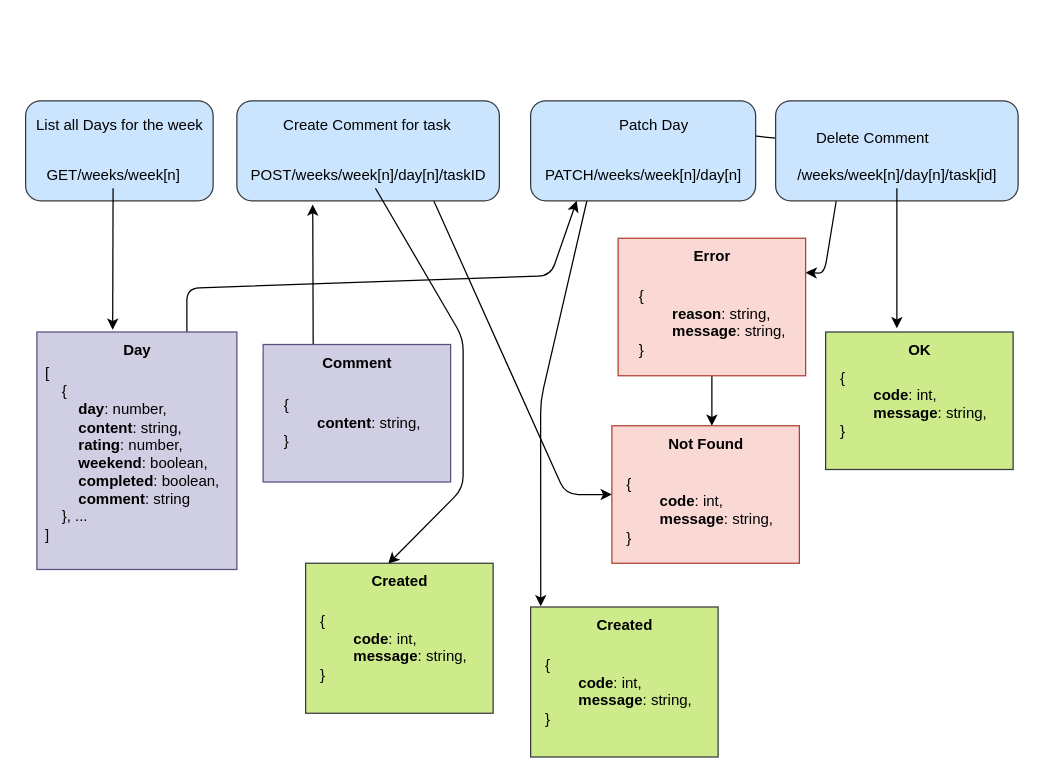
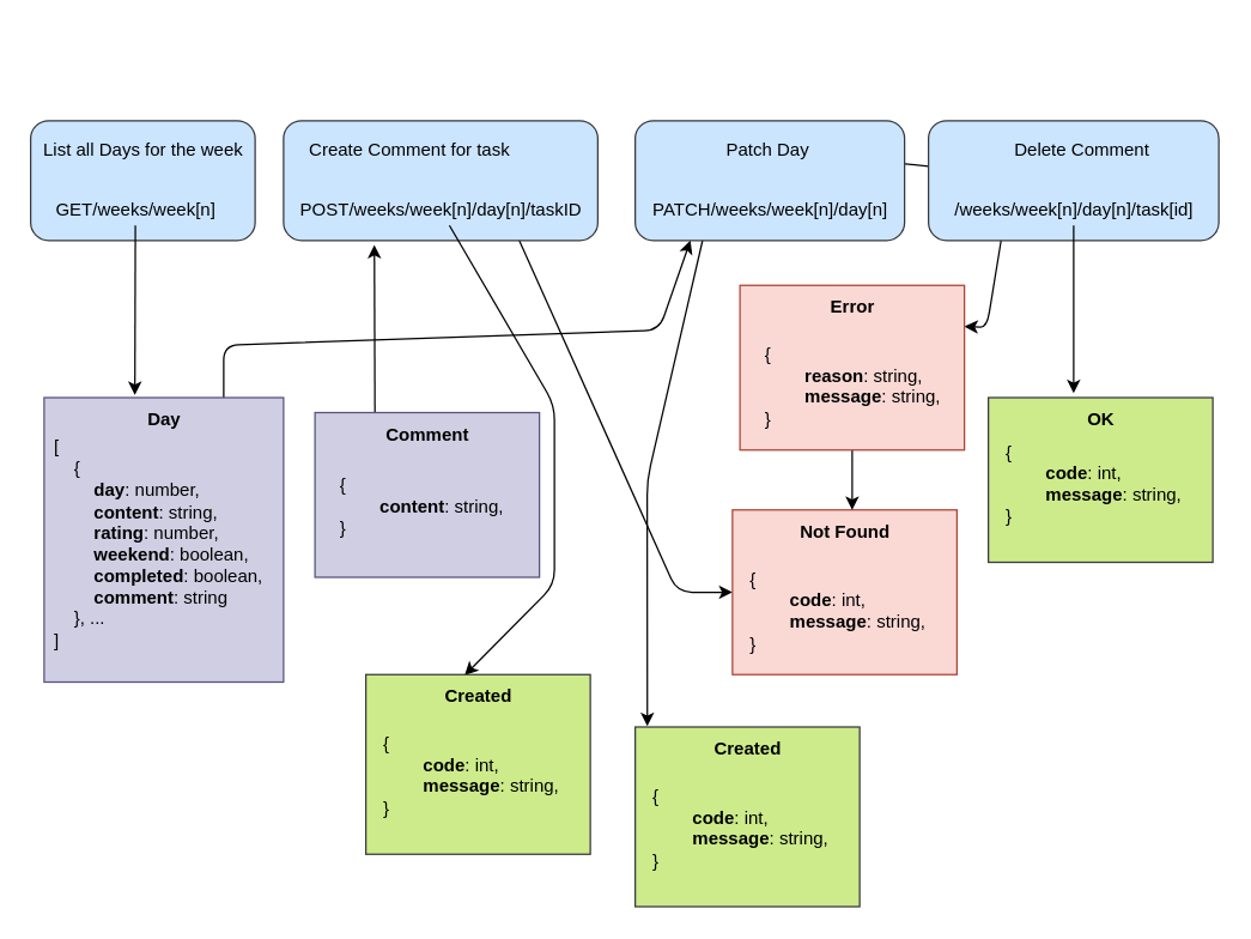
  <mxCell id="0" />
  <mxCell id="1" parent="0" />
  <mxCell id="2" value="" style="rounded=1;whiteSpace=wrap;html=1;fillColor=#cce5ff;strokeColor=#36393d;" parent="1" vertex="1"><mxGeometry x="20" y="80" width="150" height="80" as="geometry" /></mxCell>
  <mxCell id="3" style="edgeStyle=none;html=1;fontColor=#FFFFFF;entryX=0.379;entryY=-0.009;entryDx=0;entryDy=0;entryPerimeter=0;" parent="1" source="4" target="18" edge="1"><mxGeometry relative="1" as="geometry"><mxPoint x="90" y="260" as="targetPoint" /></mxGeometry></mxCell>
  <mxCell id="4" value="GET/weeks/week[n]" style="text;html=1;resizable=0;autosize=1;align=center;verticalAlign=middle;points=[];rounded=0;fillColor=none;fontColor=#000000;" parent="1" vertex="1"><mxGeometry x="30" y="130" width="120" height="20" as="geometry" /></mxCell>
  <mxCell id="5" style="edgeStyle=none;html=1;exitX=0.75;exitY=1;exitDx=0;exitDy=0;entryX=0;entryY=0.5;entryDx=0;entryDy=0;fontColor=#000000;" parent="1" source="6" target="28" edge="1"><mxGeometry relative="1" as="geometry"><Array as="points"><mxPoint x="452" y="395" /></Array></mxGeometry></mxCell>
  <mxCell id="6" value="" style="rounded=1;whiteSpace=wrap;html=1;fillColor=#cce5ff;strokeColor=#36393d;" parent="1" vertex="1"><mxGeometry x="189" y="80" width="210" height="80" as="geometry" /></mxCell>
  <mxCell id="7" style="edgeStyle=none;html=1;entryX=0.44;entryY=0.004;entryDx=0;entryDy=0;entryPerimeter=0;fontColor=#000000;" parent="1" source="8" target="25" edge="1"><mxGeometry relative="1" as="geometry"><Array as="points"><mxPoint x="370" y="270" /><mxPoint x="370" y="390" /></Array></mxGeometry></mxCell>
  <mxCell id="8" value="POST/weeks/week[n]/day[n]/taskID" style="text;html=1;resizable=0;autosize=1;align=center;verticalAlign=middle;points=[];rounded=0;fillColor=none;fontColor=#000000;" parent="1" vertex="1"><mxGeometry x="194" y="130" width="200" height="20" as="geometry" /></mxCell>
  <mxCell id="9" style="edgeStyle=none;html=1;exitX=0.25;exitY=1;exitDx=0;exitDy=0;entryX=1;entryY=0.25;entryDx=0;entryDy=0;fontColor=#000000;" parent="1" source="11" target="35" edge="1"><mxGeometry relative="1" as="geometry"><Array as="points"><mxPoint x="659" y="218" /></Array></mxGeometry></mxCell>
  <mxCell id="10" value="" style="edgeStyle=none;html=1;" edge="1" parent="1" source="11" target="46"><mxGeometry relative="1" as="geometry" /></mxCell>
  <mxCell id="11" value="" style="rounded=1;whiteSpace=wrap;html=1;fillColor=#cce5ff;strokeColor=#36393d;" parent="1" vertex="1"><mxGeometry x="620" y="80" width="194" height="80" as="geometry" /></mxCell>
  <mxCell id="12" style="edgeStyle=none;html=1;fontColor=#000000;entryX=0.38;entryY=-0.027;entryDx=0;entryDy=0;entryPerimeter=0;" parent="1" source="13" target="31" edge="1"><mxGeometry relative="1" as="geometry"><mxPoint x="704" y="260" as="targetPoint" /></mxGeometry></mxCell>
  <mxCell id="13" value="/weeks/week[n]/day[n]/task[id]" style="text;html=1;resizable=0;autosize=1;align=center;verticalAlign=middle;points=[];rounded=0;fillColor=none;fontColor=#000000;" parent="1" vertex="1"><mxGeometry x="632" y="130" width="170" height="20" as="geometry" /></mxCell>
  <mxCell id="14" value="List all Days for the week" style="text;html=1;resizable=0;autosize=1;align=center;verticalAlign=middle;points=[];rounded=0;fillColor=none;fontColor=#000000;" parent="1" vertex="1"><mxGeometry x="20" y="90" width="150" height="20" as="geometry" /></mxCell>
- <mxCell id="15" value="Create Comment for task" style="text;html=1;resizable=0;autosize=1;align=center;verticalAlign=middle;points=[];rounded=0;fillColor=none;fontColor=#000000;" parent="1" vertex="1"><mxGeometry x="218" y="90" width="150" height="20" as="geometry" /></mxCell>
- <mxCell id="16" value="Delete Comment&amp;nbsp;" style="text;html=1;resizable=0;autosize=1;align=center;verticalAlign=middle;points=[];rounded=0;fillColor=none;fontColor=#000000;" parent="1" vertex="1"><mxGeometry x="644" y="100" width="110" height="20" as="geometry" /></mxCell>
+ <mxCell id="15" value="Create Comment for task" style="text;html=1;resizable=0;autosize=1;align=center;verticalAlign=middle;points=[];rounded=0;fillColor=none;fontColor=#000000;" parent="1" vertex="1"><mxGeometry x="198" y="90" width="150" height="20" as="geometry" /></mxCell>
+ <mxCell id="16" value="Delete Comment&amp;nbsp;" style="text;html=1;resizable=0;autosize=1;align=center;verticalAlign=middle;points=[];rounded=0;fillColor=none;fontColor=#000000;" parent="1" vertex="1"><mxGeometry x="669" y="90" width="110" height="20" as="geometry" /></mxCell>
  <mxCell id="17" style="edgeStyle=none;html=1;exitX=0.75;exitY=0;exitDx=0;exitDy=0;entryX=0.205;entryY=1;entryDx=0;entryDy=0;entryPerimeter=0;fontSize=19;fontColor=#FFFFFF;" parent="1" source="18" target="44" edge="1"><mxGeometry relative="1" as="geometry"><Array as="points"><mxPoint x="149" y="230" /><mxPoint x="440" y="220" /></Array></mxGeometry></mxCell>
  <mxCell id="18" value="" style="rounded=0;whiteSpace=wrap;html=1;strokeColor=#56517e;fillColor=#d0cee2;" parent="1" vertex="1"><mxGeometry x="29" y="265" width="160" height="190" as="geometry" /></mxCell>
  <mxCell id="19" value="&lt;b&gt;Day&lt;/b&gt;" style="text;html=1;resizable=0;autosize=1;align=center;verticalAlign=middle;points=[];rounded=0;fillColor=none;fontColor=#000000;" parent="1" vertex="1"><mxGeometry x="89" y="270" width="40" height="20" as="geometry" /></mxCell>
  <mxCell id="20" value="&lt;div&gt;&lt;span&gt;[&lt;/span&gt;&lt;/div&gt;&lt;div&gt;&lt;span&gt;&amp;nbsp; &amp;nbsp; {&lt;/span&gt;&lt;/div&gt;&lt;div&gt;&lt;span style=&quot;white-space: pre&quot;&gt;&#09;&lt;/span&gt;&lt;b&gt;day&lt;/b&gt;: number,&lt;/div&gt;&lt;div&gt;&lt;span style=&quot;white-space: pre&quot;&gt;&#09;&lt;/span&gt;&lt;b&gt;content&lt;/b&gt;: string,&lt;/div&gt;&lt;div&gt;&lt;span style=&quot;white-space: pre&quot;&gt;&#09;&lt;/span&gt;&lt;b&gt;rating&lt;/b&gt;: number,&lt;/div&gt;&lt;div&gt;&lt;span style=&quot;white-space: pre&quot;&gt;&#09;&lt;/span&gt;&lt;b&gt;weekend&lt;/b&gt;: boolean,&lt;br&gt;&lt;/div&gt;&lt;div&gt;&lt;span style=&quot;white-space: pre&quot;&gt;&#09;&lt;/span&gt;&lt;b&gt;completed&lt;/b&gt;: boolean,&lt;br&gt;&lt;/div&gt;&lt;div&gt;&lt;span style=&quot;white-space: pre&quot;&gt;&#09;&lt;/span&gt;&lt;b&gt;comment&lt;/b&gt;: string&lt;br&gt;&lt;/div&gt;&lt;div&gt;&amp;nbsp; &amp;nbsp; }, ...&lt;/div&gt;&lt;div&gt;]&lt;/div&gt;&lt;div&gt;&lt;span&gt;&amp;nbsp;&lt;/span&gt;&lt;/div&gt;" style="text;html=1;resizable=0;autosize=1;align=left;verticalAlign=middle;points=[];rounded=0;fillColor=none;fontColor=#000000;" parent="1" vertex="1"><mxGeometry x="34" y="290" width="150" height="160" as="geometry" /></mxCell>
  <mxCell id="21" style="edgeStyle=none;html=1;entryX=0.289;entryY=1.038;entryDx=0;entryDy=0;entryPerimeter=0;fontColor=#000000;exitX=0.267;exitY=0;exitDx=0;exitDy=0;exitPerimeter=0;" parent="1" source="22" target="6" edge="1"><mxGeometry relative="1" as="geometry" /></mxCell>
  <mxCell id="22" value="" style="rounded=0;whiteSpace=wrap;html=1;strokeColor=#56517e;fillColor=#d0cee2;" parent="1" vertex="1"><mxGeometry x="210" y="275" width="150" height="110" as="geometry" /></mxCell>
  <mxCell id="23" value="&lt;b&gt;Comment&lt;/b&gt;" style="text;html=1;resizable=0;autosize=1;align=center;verticalAlign=middle;points=[];rounded=0;fillColor=none;fontColor=#000000;" parent="1" vertex="1"><mxGeometry x="250" y="280" width="70" height="20" as="geometry" /></mxCell>
  <mxCell id="24" value="&lt;div&gt;&lt;span&gt;{&lt;/span&gt;&lt;br&gt;&lt;/div&gt;&lt;div&gt;&lt;span style=&quot;white-space: pre&quot;&gt;&#09;&lt;/span&gt;&lt;b&gt;content&lt;/b&gt;: string,&lt;/div&gt;&lt;div&gt;}&lt;/div&gt;&lt;div&gt;&lt;span&gt;&amp;nbsp;&lt;/span&gt;&lt;/div&gt;" style="text;html=1;resizable=0;autosize=1;align=left;verticalAlign=middle;points=[];rounded=0;fillColor=none;fontColor=#000000;" parent="1" vertex="1"><mxGeometry x="225" y="315" width="120" height="60" as="geometry" /></mxCell>
  <mxCell id="25" value="" style="rounded=0;whiteSpace=wrap;html=1;strokeColor=#36393d;fillColor=#cdeb8b;" parent="1" vertex="1"><mxGeometry x="244" y="450" width="150" height="120" as="geometry" /></mxCell>
  <mxCell id="26" value="&lt;b&gt;Created&lt;/b&gt;" style="text;html=1;resizable=0;autosize=1;align=center;verticalAlign=middle;points=[];rounded=0;fillColor=none;fontColor=#000000;" parent="1" vertex="1"><mxGeometry x="289" y="455" width="60" height="20" as="geometry" /></mxCell>
  <mxCell id="27" value="&lt;div&gt;&lt;span&gt;{&lt;/span&gt;&lt;br&gt;&lt;/div&gt;&lt;div&gt;&lt;span style=&quot;white-space: pre&quot;&gt;&#09;&lt;/span&gt;&lt;b&gt;code&lt;/b&gt;: int,&lt;br&gt;&lt;/div&gt;&lt;div&gt;&lt;span style=&quot;white-space: pre&quot;&gt;&#09;&lt;/span&gt;&lt;b&gt;message&lt;/b&gt;: string,&lt;/div&gt;&lt;div&gt;}&lt;/div&gt;&lt;div&gt;&lt;span&gt;&amp;nbsp;&lt;/span&gt;&lt;/div&gt;" style="text;html=1;resizable=0;autosize=1;align=left;verticalAlign=middle;points=[];rounded=0;fillColor=none;fontColor=#000000;" parent="1" vertex="1"><mxGeometry x="254" y="485" width="130" height="80" as="geometry" /></mxCell>
  <mxCell id="28" value="" style="rounded=0;whiteSpace=wrap;html=1;strokeColor=#ae4132;fillColor=#fad9d5;" parent="1" vertex="1"><mxGeometry x="489" y="340" width="150" height="110" as="geometry" /></mxCell>
  <mxCell id="29" value="&lt;b&gt;Not Found&lt;/b&gt;" style="text;html=1;resizable=0;autosize=1;align=center;verticalAlign=middle;points=[];rounded=0;fillColor=none;fontColor=#000000;" parent="1" vertex="1"><mxGeometry x="524" y="345" width="80" height="20" as="geometry" /></mxCell>
  <mxCell id="30" value="&lt;div&gt;&lt;span&gt;{&lt;/span&gt;&lt;br&gt;&lt;/div&gt;&lt;div&gt;&lt;span style=&quot;white-space: pre&quot;&gt;&#09;&lt;/span&gt;&lt;b&gt;code&lt;/b&gt;: int,&lt;br&gt;&lt;/div&gt;&lt;div&gt;&lt;span style=&quot;white-space: pre&quot;&gt;&#09;&lt;/span&gt;&lt;b&gt;message&lt;/b&gt;: string,&lt;/div&gt;&lt;div&gt;}&lt;/div&gt;&lt;div&gt;&lt;span&gt;&amp;nbsp;&lt;/span&gt;&lt;/div&gt;" style="text;html=1;resizable=0;autosize=1;align=left;verticalAlign=middle;points=[];rounded=0;fillColor=none;fontColor=#000000;" parent="1" vertex="1"><mxGeometry x="499" y="375" width="130" height="80" as="geometry" /></mxCell>
  <mxCell id="31" value="" style="rounded=0;whiteSpace=wrap;html=1;strokeColor=#36393d;fillColor=#cdeb8b;" parent="1" vertex="1"><mxGeometry x="660" y="265" width="150" height="110" as="geometry" /></mxCell>
  <mxCell id="32" value="&lt;b&gt;OK&lt;/b&gt;" style="text;html=1;resizable=0;autosize=1;align=center;verticalAlign=middle;points=[];rounded=0;fillColor=none;fontColor=#000000;" parent="1" vertex="1"><mxGeometry x="720" y="270" width="30" height="20" as="geometry" /></mxCell>
  <mxCell id="33" value="&lt;div&gt;&lt;span&gt;{&lt;/span&gt;&lt;br&gt;&lt;/div&gt;&lt;div&gt;&lt;span style=&quot;white-space: pre&quot;&gt;&#09;&lt;/span&gt;&lt;b&gt;code&lt;/b&gt;: int,&lt;br&gt;&lt;/div&gt;&lt;div&gt;&lt;span style=&quot;white-space: pre&quot;&gt;&#09;&lt;/span&gt;&lt;b&gt;message&lt;/b&gt;: string,&lt;/div&gt;&lt;div&gt;}&lt;/div&gt;&lt;div&gt;&lt;span&gt;&amp;nbsp;&lt;/span&gt;&lt;/div&gt;" style="text;html=1;resizable=0;autosize=1;align=left;verticalAlign=middle;points=[];rounded=0;fillColor=none;fontColor=#000000;" parent="1" vertex="1"><mxGeometry x="670" y="290" width="130" height="80" as="geometry" /></mxCell>
  <mxCell id="34" style="edgeStyle=none;html=1;fontColor=#000000;" parent="1" source="35" edge="1"><mxGeometry relative="1" as="geometry"><mxPoint x="569" y="340" as="targetPoint" /></mxGeometry></mxCell>
  <mxCell id="35" value="" style="rounded=0;whiteSpace=wrap;html=1;strokeColor=#ae4132;fillColor=#fad9d5;" parent="1" vertex="1"><mxGeometry x="494" y="190" width="150" height="110" as="geometry" /></mxCell>
  <mxCell id="36" value="&lt;b&gt;Error&lt;/b&gt;" style="text;html=1;resizable=0;autosize=1;align=center;verticalAlign=middle;points=[];rounded=0;fillColor=none;fontColor=#000000;" parent="1" vertex="1"><mxGeometry x="549" y="195" width="40" height="20" as="geometry" /></mxCell>
  <mxCell id="37" value="&lt;div&gt;&lt;span&gt;{&lt;/span&gt;&lt;br&gt;&lt;/div&gt;&lt;div&gt;&lt;span style=&quot;white-space: pre&quot;&gt;&#09;&lt;/span&gt;&lt;b&gt;reason&lt;/b&gt;: string,&lt;br&gt;&lt;/div&gt;&lt;div&gt;&lt;span style=&quot;white-space: pre&quot;&gt;&#09;&lt;/span&gt;&lt;b&gt;message&lt;/b&gt;: string,&lt;/div&gt;&lt;div&gt;}&lt;/div&gt;&lt;div&gt;&lt;span&gt;&amp;nbsp;&lt;/span&gt;&lt;/div&gt;" style="text;html=1;resizable=0;autosize=1;align=left;verticalAlign=middle;points=[];rounded=0;fillColor=none;fontColor=#000000;" parent="1" vertex="1"><mxGeometry x="509" y="225" width="130" height="80" as="geometry" /></mxCell>
  <mxCell id="38" value="&lt;font color=&quot;#ffffff&quot;&gt;201&lt;/font&gt;" style="text;html=1;resizable=0;autosize=1;align=center;verticalAlign=middle;points=[];rounded=0;fillColor=none;fontColor=#000000;" parent="1" vertex="1"><mxGeometry x="328" y="430" width="40" height="20" as="geometry" /></mxCell>
  <mxCell id="39" value="&lt;font color=&quot;#ffffff&quot;&gt;404&lt;/font&gt;" style="text;html=1;resizable=0;autosize=1;align=center;verticalAlign=middle;points=[];rounded=0;fillColor=none;fontColor=#000000;" parent="1" vertex="1"><mxGeometry x="439" y="345" width="40" height="20" as="geometry" /></mxCell>
  <mxCell id="40" value="&lt;font color=&quot;#ffffff&quot;&gt;200&lt;/font&gt;" style="text;html=1;resizable=0;autosize=1;align=center;verticalAlign=middle;points=[];rounded=0;fillColor=none;fontColor=#000000;" parent="1" vertex="1"><mxGeometry x="730" y="235" width="40" height="20" as="geometry" /></mxCell>
  <mxCell id="41" value="&lt;b&gt;&lt;font color=&quot;#ffffff&quot; style=&quot;font-size: 19px&quot;&gt;Bootcamper API endpoints&lt;/font&gt;&lt;/b&gt;" style="text;html=1;resizable=0;autosize=1;align=center;verticalAlign=middle;points=[];rounded=0;fillColor=none;fontColor=#000000;" parent="1" vertex="1"><mxGeometry x="274" y="20" width="260" height="20" as="geometry" /></mxCell>
  <mxCell id="42" value="&lt;font color=&quot;#ffffff&quot;&gt;200&lt;/font&gt;" style="text;html=1;resizable=0;autosize=1;align=center;verticalAlign=middle;points=[];rounded=0;fillColor=none;fontColor=#000000;" parent="1" vertex="1"><mxGeometry x="89" y="235" width="40" height="20" as="geometry" /></mxCell>
  <mxCell id="43" style="edgeStyle=none;html=1;exitX=0.25;exitY=1;exitDx=0;exitDy=0;entryX=0.054;entryY=-0.005;entryDx=0;entryDy=0;entryPerimeter=0;fontSize=19;fontColor=#FFFFFF;" parent="1" source="44" target="47" edge="1"><mxGeometry relative="1" as="geometry"><Array as="points"><mxPoint x="432" y="320" /></Array></mxGeometry></mxCell>
  <mxCell id="44" value="" style="rounded=1;whiteSpace=wrap;html=1;fillColor=#cce5ff;strokeColor=#36393d;" parent="1" vertex="1"><mxGeometry x="424" y="80" width="180" height="80" as="geometry" /></mxCell>
  <mxCell id="45" value="PATCH/weeks/week[n]/day[n]" style="text;html=1;resizable=0;autosize=1;align=center;verticalAlign=middle;points=[];rounded=0;fillColor=none;fontColor=#000000;" parent="1" vertex="1"><mxGeometry x="429" y="130" width="170" height="20" as="geometry" /></mxCell>
- <mxCell id="46" value="Patch Day&amp;nbsp;" style="text;html=1;resizable=0;autosize=1;align=center;verticalAlign=middle;points=[];rounded=0;fillColor=none;fontColor=#000000;" parent="1" vertex="1"><mxGeometry x="489" y="90" width="70" height="20" as="geometry" /></mxCell>
+ <mxCell id="46" value="Patch Day&amp;nbsp;" style="text;html=1;resizable=0;autosize=1;align=center;verticalAlign=middle;points=[];rounded=0;fillColor=none;fontColor=#000000;" parent="1" vertex="1"><mxGeometry x="479" y="90" width="70" height="20" as="geometry" /></mxCell>
  <mxCell id="47" value="" style="rounded=0;whiteSpace=wrap;html=1;strokeColor=#36393d;fillColor=#cdeb8b;" parent="1" vertex="1"><mxGeometry x="424" y="485" width="150" height="120" as="geometry" /></mxCell>
  <mxCell id="48" value="&lt;b&gt;Created&lt;/b&gt;" style="text;html=1;resizable=0;autosize=1;align=center;verticalAlign=middle;points=[];rounded=0;fillColor=none;fontColor=#000000;" parent="1" vertex="1"><mxGeometry x="469" y="490" width="60" height="20" as="geometry" /></mxCell>
  <mxCell id="49" value="&lt;div&gt;&lt;span&gt;{&lt;/span&gt;&lt;br&gt;&lt;/div&gt;&lt;div&gt;&lt;span style=&quot;white-space: pre&quot;&gt;&#09;&lt;/span&gt;&lt;b&gt;code&lt;/b&gt;: int,&lt;br&gt;&lt;/div&gt;&lt;div&gt;&lt;span style=&quot;white-space: pre&quot;&gt;&#09;&lt;/span&gt;&lt;b&gt;message&lt;/b&gt;: string,&lt;/div&gt;&lt;div&gt;}&lt;/div&gt;&lt;div&gt;&lt;span&gt;&amp;nbsp;&lt;/span&gt;&lt;/div&gt;" style="text;html=1;resizable=0;autosize=1;align=left;verticalAlign=middle;points=[];rounded=0;fillColor=none;fontColor=#000000;" parent="1" vertex="1"><mxGeometry x="434" y="520" width="130" height="80" as="geometry" /></mxCell>
  <mxCell id="50" value="&lt;font color=&quot;#ffffff&quot;&gt;201&lt;/font&gt;" style="text;html=1;resizable=0;autosize=1;align=center;verticalAlign=middle;points=[];rounded=0;fillColor=none;fontColor=#000000;" parent="1" vertex="1"><mxGeometry x="434" y="455" width="40" height="20" as="geometry" /></mxCell>
